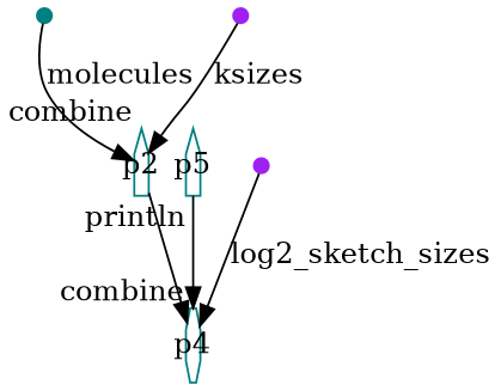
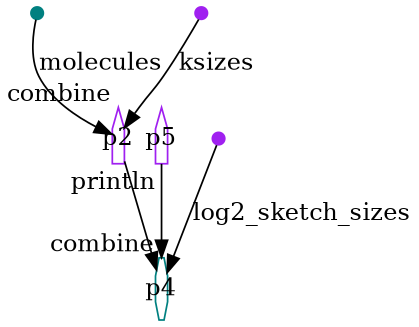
  digraph {
    node [color=teal fixedsize=true shape=point]
    p0 [width=0.1]
-   p2 [shape=house width=0.1 xlabel=combine]
+   p2 [color=purple shape=house width=0.1 xlabel=combine]
    p4 [shape=octagon width=0.1 xlabel=combine]
    p1 [color=purple width=0.1]
-   p5 [shape=house width=0.1 xlabel=println]
+   p5 [color=purple shape=house width=0.1 xlabel=println]
    p3 [color=purple width=0.1]
    p0 -> p2 [label=molecules]
    p2 -> p4
    p1 -> p2 [label=ksizes]
    p5 -> p4
    p3 -> p4 [label=log2_sketch_sizes]
  }
